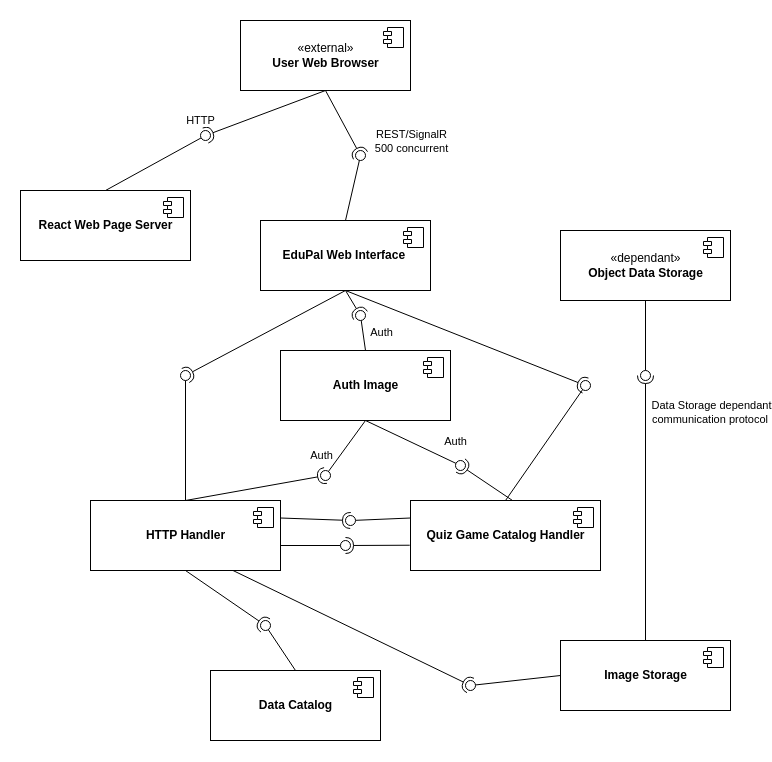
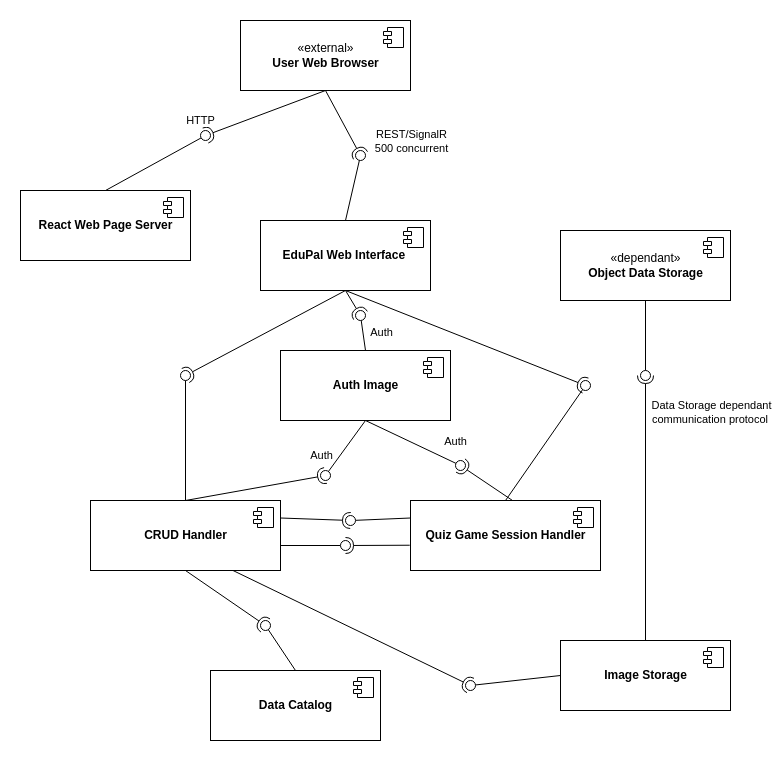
  <mxCell id="0" />
  <mxCell id="1" parent="0" />
  <mxCell id="2" value="«external»&lt;br&gt;&lt;b&gt;User Web Browser&lt;/b&gt;" style="html=1;dropTarget=0;" vertex="1" parent="1"><mxGeometry x="240" y="20" width="170" height="70" as="geometry" /></mxCell>
  <mxCell id="3" value="" style="shape=module;jettyWidth=8;jettyHeight=4;" vertex="1" parent="2"><mxGeometry x="1" width="20" height="20" relative="1" as="geometry"><mxPoint x="-27" y="7" as="offset" /></mxGeometry></mxCell>
  <mxCell id="4" value="&lt;b&gt;React Web Page Server&lt;/b&gt;" style="html=1;dropTarget=0;" vertex="1" parent="1"><mxGeometry x="20" y="190" width="170" height="70" as="geometry" /></mxCell>
  <mxCell id="5" value="" style="shape=module;jettyWidth=8;jettyHeight=4;" vertex="1" parent="4"><mxGeometry x="1" width="20" height="20" relative="1" as="geometry"><mxPoint x="-27" y="7" as="offset" /></mxGeometry></mxCell>
  <mxCell id="6" value="" style="rounded=0;orthogonalLoop=1;jettySize=auto;html=1;endArrow=none;endFill=0;sketch=0;sourcePerimeterSpacing=0;targetPerimeterSpacing=0;exitX=0.5;exitY=0;exitDx=0;exitDy=0;" edge="1" target="9" parent="1" source="4"><mxGeometry relative="1" as="geometry"><mxPoint x="270" y="135" as="sourcePoint" /></mxGeometry></mxCell>
  <mxCell id="7" value="" style="rounded=0;orthogonalLoop=1;jettySize=auto;html=1;endArrow=halfCircle;endFill=0;entryX=0.5;entryY=0.5;endSize=6;strokeWidth=1;sketch=0;exitX=0.5;exitY=1;exitDx=0;exitDy=0;" edge="1" target="9" parent="1" source="2"><mxGeometry relative="1" as="geometry"><mxPoint x="310" y="135" as="sourcePoint" /></mxGeometry></mxCell>
  <mxCell id="8" value="HTTP" style="edgeLabel;html=1;align=center;verticalAlign=middle;resizable=0;points=[];" vertex="1" connectable="0" parent="7"><mxGeometry x="0.808" y="1" relative="1" as="geometry"><mxPoint x="-17" y="-12" as="offset" /></mxGeometry></mxCell>
  <mxCell id="9" value="" style="ellipse;whiteSpace=wrap;html=1;align=center;aspect=fixed;resizable=0;points=[];outlineConnect=0;sketch=0;" vertex="1" parent="1"><mxGeometry x="200" y="130" width="10" height="10" as="geometry" /></mxCell>
  <mxCell id="10" value="«dependant»&lt;br&gt;&lt;b&gt;Object Data Storage&lt;/b&gt;" style="html=1;dropTarget=0;" vertex="1" parent="1"><mxGeometry x="560" y="230" width="170" height="70" as="geometry" /></mxCell>
  <mxCell id="11" value="" style="shape=module;jettyWidth=8;jettyHeight=4;" vertex="1" parent="10"><mxGeometry x="1" width="20" height="20" relative="1" as="geometry"><mxPoint x="-27" y="7" as="offset" /></mxGeometry></mxCell>
  <mxCell id="12" value="&lt;b&gt;Image Storage&lt;/b&gt;" style="html=1;dropTarget=0;" vertex="1" parent="1"><mxGeometry x="560" y="640" width="170" height="70" as="geometry" /></mxCell>
  <mxCell id="13" value="" style="shape=module;jettyWidth=8;jettyHeight=4;" vertex="1" parent="12"><mxGeometry x="1" width="20" height="20" relative="1" as="geometry"><mxPoint x="-27" y="7" as="offset" /></mxGeometry></mxCell>
  <mxCell id="14" value="" style="rounded=0;orthogonalLoop=1;jettySize=auto;html=1;endArrow=none;endFill=0;sketch=0;sourcePerimeterSpacing=0;targetPerimeterSpacing=0;exitX=0.5;exitY=1;exitDx=0;exitDy=0;" edge="1" target="17" parent="1" source="10"><mxGeometry relative="1" as="geometry"><mxPoint x="640" y="155" as="sourcePoint" /><mxPoint x="617" y="130" as="targetPoint" /></mxGeometry></mxCell>
  <mxCell id="15" value="Data Storage dependant&lt;br&gt;communication protocol&amp;nbsp;" style="edgeLabel;html=1;align=center;verticalAlign=middle;resizable=0;points=[];" vertex="1" connectable="0" parent="14"><mxGeometry x="0.336" y="1" relative="1" as="geometry"><mxPoint x="64" y="64" as="offset" /></mxGeometry></mxCell>
  <mxCell id="16" value="" style="rounded=0;orthogonalLoop=1;jettySize=auto;html=1;endArrow=halfCircle;endFill=0;entryX=0.5;entryY=0.5;endSize=6;strokeWidth=1;sketch=0;exitX=0.5;exitY=0;exitDx=0;exitDy=0;" edge="1" target="17" parent="1" source="12"><mxGeometry relative="1" as="geometry"><mxPoint x="680" y="155" as="sourcePoint" /></mxGeometry></mxCell>
  <mxCell id="17" value="" style="ellipse;whiteSpace=wrap;html=1;align=center;aspect=fixed;resizable=0;points=[];outlineConnect=0;sketch=0;" vertex="1" parent="1"><mxGeometry x="640" y="370" width="10" height="10" as="geometry" /></mxCell>
  <mxCell id="18" value="&lt;b&gt;EduPal Web Interface&amp;nbsp;&lt;/b&gt;" style="html=1;dropTarget=0;" vertex="1" parent="1"><mxGeometry x="260" y="220" width="170" height="70" as="geometry" /></mxCell>
  <mxCell id="19" value="" style="shape=module;jettyWidth=8;jettyHeight=4;" vertex="1" parent="18"><mxGeometry x="1" width="20" height="20" relative="1" as="geometry"><mxPoint x="-27" y="7" as="offset" /></mxGeometry></mxCell>
  <mxCell id="20" value="" style="rounded=0;orthogonalLoop=1;jettySize=auto;html=1;endArrow=none;endFill=0;sketch=0;sourcePerimeterSpacing=0;targetPerimeterSpacing=0;exitX=0.5;exitY=0;exitDx=0;exitDy=0;" edge="1" target="23" parent="1" source="18"><mxGeometry relative="1" as="geometry"><mxPoint x="340" y="155" as="sourcePoint" /></mxGeometry></mxCell>
  <mxCell id="21" value="" style="rounded=0;orthogonalLoop=1;jettySize=auto;html=1;endArrow=halfCircle;endFill=0;entryX=0.5;entryY=0.5;endSize=6;strokeWidth=1;sketch=0;exitX=0.5;exitY=1;exitDx=0;exitDy=0;" edge="1" target="23" parent="1" source="2"><mxGeometry relative="1" as="geometry"><mxPoint x="380" y="155" as="sourcePoint" /></mxGeometry></mxCell>
  <mxCell id="22" value="REST/SignalR&lt;br&gt;500 concurrent" style="edgeLabel;html=1;align=center;verticalAlign=middle;resizable=0;points=[];" vertex="1" connectable="0" parent="21"><mxGeometry x="0.62" y="1" relative="1" as="geometry"><mxPoint x="56" y="-2" as="offset" /></mxGeometry></mxCell>
  <mxCell id="23" value="" style="ellipse;whiteSpace=wrap;html=1;align=center;aspect=fixed;resizable=0;points=[];outlineConnect=0;sketch=0;" vertex="1" parent="1"><mxGeometry x="355" y="150" width="10" height="10" as="geometry" /></mxCell>
  <mxCell id="24" value="&lt;b&gt;Auth Image&lt;/b&gt;" style="html=1;dropTarget=0;" vertex="1" parent="1"><mxGeometry x="280" y="350" width="170" height="70" as="geometry" /></mxCell>
  <mxCell id="25" value="" style="shape=module;jettyWidth=8;jettyHeight=4;" vertex="1" parent="24"><mxGeometry x="1" width="20" height="20" relative="1" as="geometry"><mxPoint x="-27" y="7" as="offset" /></mxGeometry></mxCell>
  <mxCell id="26" value="&lt;b&gt;Data Catalog&lt;/b&gt;" style="html=1;dropTarget=0;" vertex="1" parent="1"><mxGeometry x="210" y="670" width="170" height="70" as="geometry" /></mxCell>
  <mxCell id="27" value="" style="shape=module;jettyWidth=8;jettyHeight=4;" vertex="1" parent="26"><mxGeometry x="1" width="20" height="20" relative="1" as="geometry"><mxPoint x="-27" y="7" as="offset" /></mxGeometry></mxCell>
- <mxCell id="28" value="&lt;b&gt;Quiz Game Catalog Handler&lt;/b&gt;" style="html=1;dropTarget=0;" vertex="1" parent="1"><mxGeometry x="410" y="500" width="190" height="70" as="geometry" /></mxCell>
+ <mxCell id="28" value="&lt;b&gt;Quiz Game Session Handler&lt;/b&gt;" style="html=1;dropTarget=0;" vertex="1" parent="1"><mxGeometry x="410" y="500" width="190" height="70" as="geometry" /></mxCell>
  <mxCell id="29" value="" style="shape=module;jettyWidth=8;jettyHeight=4;" vertex="1" parent="28"><mxGeometry x="1" width="20" height="20" relative="1" as="geometry"><mxPoint x="-27" y="7" as="offset" /></mxGeometry></mxCell>
- <mxCell id="30" value="&lt;b&gt;HTTP Handler&lt;/b&gt;" style="html=1;dropTarget=0;" vertex="1" parent="1"><mxGeometry x="90" y="500" width="190" height="70" as="geometry" /></mxCell>
+ <mxCell id="30" value="&lt;b&gt;CRUD Handler&lt;/b&gt;" style="html=1;dropTarget=0;" vertex="1" parent="1"><mxGeometry x="90" y="500" width="190" height="70" as="geometry" /></mxCell>
  <mxCell id="31" value="" style="shape=module;jettyWidth=8;jettyHeight=4;" vertex="1" parent="30"><mxGeometry x="1" width="20" height="20" relative="1" as="geometry"><mxPoint x="-27" y="7" as="offset" /></mxGeometry></mxCell>
  <mxCell id="32" value="" style="rounded=0;orthogonalLoop=1;jettySize=auto;html=1;endArrow=none;endFill=0;sketch=0;sourcePerimeterSpacing=0;targetPerimeterSpacing=0;exitX=0.5;exitY=0;exitDx=0;exitDy=0;" edge="1" target="35" parent="1" source="24"><mxGeometry relative="1" as="geometry"><mxPoint x="340" y="315" as="sourcePoint" /></mxGeometry></mxCell>
  <mxCell id="33" value="Auth" style="edgeLabel;html=1;align=center;verticalAlign=middle;resizable=0;points=[];" vertex="1" connectable="0" parent="32"><mxGeometry x="0.157" y="-2" relative="1" as="geometry"><mxPoint x="16" as="offset" /></mxGeometry></mxCell>
  <mxCell id="34" value="" style="rounded=0;orthogonalLoop=1;jettySize=auto;html=1;endArrow=halfCircle;endFill=0;entryX=0.5;entryY=0.5;endSize=6;strokeWidth=1;sketch=0;exitX=0.5;exitY=1;exitDx=0;exitDy=0;" edge="1" target="35" parent="1" source="18"><mxGeometry relative="1" as="geometry"><mxPoint x="380" y="315" as="sourcePoint" /></mxGeometry></mxCell>
  <mxCell id="35" value="" style="ellipse;whiteSpace=wrap;html=1;align=center;aspect=fixed;resizable=0;points=[];outlineConnect=0;sketch=0;" vertex="1" parent="1"><mxGeometry x="355" y="310" width="10" height="10" as="geometry" /></mxCell>
  <mxCell id="36" value="" style="rounded=0;orthogonalLoop=1;jettySize=auto;html=1;endArrow=none;endFill=0;sketch=0;sourcePerimeterSpacing=0;targetPerimeterSpacing=0;exitX=0.5;exitY=1;exitDx=0;exitDy=0;" edge="1" target="39" parent="1" source="24"><mxGeometry relative="1" as="geometry"><mxPoint x="370" y="475" as="sourcePoint" /></mxGeometry></mxCell>
  <mxCell id="37" value="Auth" style="edgeLabel;html=1;align=center;verticalAlign=middle;resizable=0;points=[];" vertex="1" connectable="0" parent="36"><mxGeometry x="0.363" y="2" relative="1" as="geometry"><mxPoint x="-21" y="-1" as="offset" /></mxGeometry></mxCell>
  <mxCell id="38" value="" style="rounded=0;orthogonalLoop=1;jettySize=auto;html=1;endArrow=halfCircle;endFill=0;entryX=0.5;entryY=0.5;endSize=6;strokeWidth=1;sketch=0;exitX=0.5;exitY=0;exitDx=0;exitDy=0;" edge="1" target="39" parent="1" source="30"><mxGeometry relative="1" as="geometry"><mxPoint x="410" y="475" as="sourcePoint" /></mxGeometry></mxCell>
  <mxCell id="39" value="" style="ellipse;whiteSpace=wrap;html=1;align=center;aspect=fixed;resizable=0;points=[];outlineConnect=0;sketch=0;" vertex="1" parent="1"><mxGeometry x="320" y="470" width="10" height="10" as="geometry" /></mxCell>
  <mxCell id="40" value="" style="rounded=0;orthogonalLoop=1;jettySize=auto;html=1;endArrow=none;endFill=0;sketch=0;sourcePerimeterSpacing=0;targetPerimeterSpacing=0;exitX=0.5;exitY=0;exitDx=0;exitDy=0;" edge="1" target="42" parent="1" source="26"><mxGeometry relative="1" as="geometry"><mxPoint x="330" y="615" as="sourcePoint" /></mxGeometry></mxCell>
  <mxCell id="41" value="" style="rounded=0;orthogonalLoop=1;jettySize=auto;html=1;endArrow=halfCircle;endFill=0;entryX=0.5;entryY=0.5;endSize=6;strokeWidth=1;sketch=0;exitX=0.5;exitY=1;exitDx=0;exitDy=0;" edge="1" target="42" parent="1" source="30"><mxGeometry relative="1" as="geometry"><mxPoint x="370" y="615" as="sourcePoint" /></mxGeometry></mxCell>
  <mxCell id="42" value="" style="ellipse;whiteSpace=wrap;html=1;align=center;aspect=fixed;resizable=0;points=[];outlineConnect=0;sketch=0;" vertex="1" parent="1"><mxGeometry x="260" y="620" width="10" height="10" as="geometry" /></mxCell>
  <mxCell id="43" value="" style="rounded=0;orthogonalLoop=1;jettySize=auto;html=1;endArrow=none;endFill=0;sketch=0;sourcePerimeterSpacing=0;targetPerimeterSpacing=0;exitX=0.5;exitY=1;exitDx=0;exitDy=0;" edge="1" target="46" parent="1" source="24"><mxGeometry relative="1" as="geometry"><mxPoint x="440" y="465" as="sourcePoint" /></mxGeometry></mxCell>
  <mxCell id="44" value="Auth" style="edgeLabel;html=1;align=center;verticalAlign=middle;resizable=0;points=[];" vertex="1" connectable="0" parent="43"><mxGeometry x="0.462" y="2" relative="1" as="geometry"><mxPoint x="23" y="-9" as="offset" /></mxGeometry></mxCell>
  <mxCell id="45" value="" style="rounded=0;orthogonalLoop=1;jettySize=auto;html=1;endArrow=halfCircle;endFill=0;entryX=0.5;entryY=0.5;endSize=6;strokeWidth=1;sketch=0;exitX=0.537;exitY=0;exitDx=0;exitDy=0;exitPerimeter=0;" edge="1" target="46" parent="1" source="28"><mxGeometry relative="1" as="geometry"><mxPoint x="480" y="465" as="sourcePoint" /></mxGeometry></mxCell>
  <mxCell id="46" value="" style="ellipse;whiteSpace=wrap;html=1;align=center;aspect=fixed;resizable=0;points=[];outlineConnect=0;sketch=0;" vertex="1" parent="1"><mxGeometry x="455" y="460" width="10" height="10" as="geometry" /></mxCell>
  <mxCell id="47" value="" style="rounded=0;orthogonalLoop=1;jettySize=auto;html=1;endArrow=none;endFill=0;sketch=0;sourcePerimeterSpacing=0;targetPerimeterSpacing=0;exitX=0.5;exitY=0;exitDx=0;exitDy=0;" edge="1" target="49" parent="1" source="30"><mxGeometry relative="1" as="geometry"><mxPoint x="165" y="375" as="sourcePoint" /></mxGeometry></mxCell>
  <mxCell id="48" value="" style="rounded=0;orthogonalLoop=1;jettySize=auto;html=1;endArrow=halfCircle;endFill=0;entryX=0.5;entryY=0.5;endSize=6;strokeWidth=1;sketch=0;exitX=0.5;exitY=1;exitDx=0;exitDy=0;" edge="1" target="49" parent="1" source="18"><mxGeometry relative="1" as="geometry"><mxPoint x="205" y="375" as="sourcePoint" /></mxGeometry></mxCell>
  <mxCell id="49" value="" style="ellipse;whiteSpace=wrap;html=1;align=center;aspect=fixed;resizable=0;points=[];outlineConnect=0;sketch=0;" vertex="1" parent="1"><mxGeometry x="180" y="370" width="10" height="10" as="geometry" /></mxCell>
  <mxCell id="50" value="" style="rounded=0;orthogonalLoop=1;jettySize=auto;html=1;endArrow=none;endFill=0;sketch=0;sourcePerimeterSpacing=0;targetPerimeterSpacing=0;exitX=0.5;exitY=0;exitDx=0;exitDy=0;" edge="1" target="52" parent="1" source="28"><mxGeometry relative="1" as="geometry"><mxPoint x="565" y="385" as="sourcePoint" /></mxGeometry></mxCell>
  <mxCell id="51" value="" style="rounded=0;orthogonalLoop=1;jettySize=auto;html=1;endArrow=halfCircle;endFill=0;entryX=0.5;entryY=0.5;endSize=6;strokeWidth=1;sketch=0;exitX=0.5;exitY=1;exitDx=0;exitDy=0;" edge="1" target="52" parent="1" source="18"><mxGeometry relative="1" as="geometry"><mxPoint x="605" y="385" as="sourcePoint" /></mxGeometry></mxCell>
  <mxCell id="52" value="" style="ellipse;whiteSpace=wrap;html=1;align=center;aspect=fixed;resizable=0;points=[];outlineConnect=0;sketch=0;" vertex="1" parent="1"><mxGeometry x="580" y="380" width="10" height="10" as="geometry" /></mxCell>
  <mxCell id="53" value="" style="rounded=0;orthogonalLoop=1;jettySize=auto;html=1;endArrow=none;endFill=0;sketch=0;sourcePerimeterSpacing=0;targetPerimeterSpacing=0;exitX=0;exitY=0.25;exitDx=0;exitDy=0;" edge="1" target="55" parent="1" source="28"><mxGeometry relative="1" as="geometry"><mxPoint x="330" y="605" as="sourcePoint" /></mxGeometry></mxCell>
  <mxCell id="54" value="" style="rounded=0;orthogonalLoop=1;jettySize=auto;html=1;endArrow=halfCircle;endFill=0;entryX=0.5;entryY=0.5;endSize=6;strokeWidth=1;sketch=0;exitX=1;exitY=0.25;exitDx=0;exitDy=0;" edge="1" target="55" parent="1" source="30"><mxGeometry relative="1" as="geometry"><mxPoint x="370" y="605" as="sourcePoint" /></mxGeometry></mxCell>
  <mxCell id="55" value="" style="ellipse;whiteSpace=wrap;html=1;align=center;aspect=fixed;resizable=0;points=[];outlineConnect=0;sketch=0;" vertex="1" parent="1"><mxGeometry x="345" y="515" width="10" height="10" as="geometry" /></mxCell>
  <mxCell id="56" value="" style="rounded=0;orthogonalLoop=1;jettySize=auto;html=1;endArrow=none;endFill=0;sketch=0;sourcePerimeterSpacing=0;targetPerimeterSpacing=0;exitX=0;exitY=0.5;exitDx=0;exitDy=0;" edge="1" target="58" parent="1" source="12"><mxGeometry relative="1" as="geometry"><mxPoint x="450" y="685" as="sourcePoint" /></mxGeometry></mxCell>
  <mxCell id="57" value="" style="rounded=0;orthogonalLoop=1;jettySize=auto;html=1;endArrow=halfCircle;endFill=0;entryX=0.5;entryY=0.5;endSize=6;strokeWidth=1;sketch=0;exitX=0.75;exitY=1;exitDx=0;exitDy=0;" edge="1" target="58" parent="1" source="30"><mxGeometry relative="1" as="geometry"><mxPoint x="490" y="685" as="sourcePoint" /></mxGeometry></mxCell>
  <mxCell id="58" value="" style="ellipse;whiteSpace=wrap;html=1;align=center;aspect=fixed;resizable=0;points=[];outlineConnect=0;sketch=0;" vertex="1" parent="1"><mxGeometry x="465" y="680" width="10" height="10" as="geometry" /></mxCell>
  <mxCell id="59" value="" style="rounded=0;orthogonalLoop=1;jettySize=auto;html=1;endArrow=none;endFill=0;sketch=0;sourcePerimeterSpacing=0;targetPerimeterSpacing=0;" edge="1" target="61" parent="1"><mxGeometry relative="1" as="geometry"><mxPoint x="280" y="545" as="sourcePoint" /></mxGeometry></mxCell>
  <mxCell id="60" value="" style="rounded=0;orthogonalLoop=1;jettySize=auto;html=1;endArrow=halfCircle;endFill=0;entryX=0.5;entryY=0.5;endSize=6;strokeWidth=1;sketch=0;exitX=-0.004;exitY=0.639;exitDx=0;exitDy=0;exitPerimeter=0;" edge="1" target="61" parent="1" source="28"><mxGeometry relative="1" as="geometry"><mxPoint x="320" y="545" as="sourcePoint" /></mxGeometry></mxCell>
  <mxCell id="61" value="" style="ellipse;whiteSpace=wrap;html=1;align=center;aspect=fixed;resizable=0;points=[];outlineConnect=0;sketch=0;" vertex="1" parent="1"><mxGeometry x="340" y="540" width="10" height="10" as="geometry" /></mxCell>
